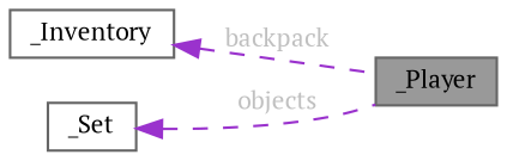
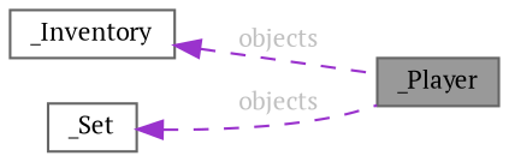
  digraph {
    fontname="PT Serif"
    rankdir=LR
    node [color=gray40 fillcolor=white fontname="PT Serif" fontsize=10 shape=box style=filled]
    edge [color=darkorchid3 dir=back fontcolor=grey fontname="PT Serif" fontsize=10 labelfontname=Helvetica labelfontsize=10 style=dashed]
    n1 [fillcolor=grey60 fontcolor=black height=0.2 label=_Player width=0.4]
    n2 [height=0.2 label=_Inventory width=0.4]
    n3 [height=0.2 label=_Set width=0.4]
-   n2 -> n1 [label=" backpack"]
+   n2 -> n1 [label=" objects"]
    n3 -> n1 [label=" objects"]
  }
